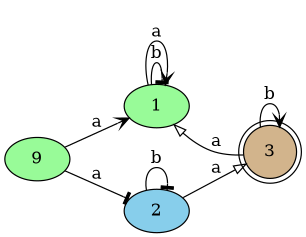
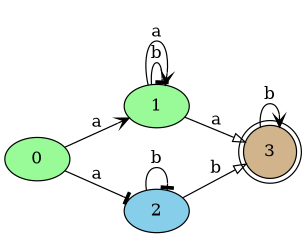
  digraph {
    fontname="DejaVu Serif"
    rankdir=LR
    node [fillcolor=palegreen fontname="DejaVu Serif" style=filled]
    edge [arrowhead=vee fontname="DejaVu Serif"]
-   n1 [label=9]
+   n1 [label=0]
    n2 [label=1]
    n3 [fillcolor=skyblue label=2]
    n4 [fillcolor=tan label=3 shape=doublecircle]
    n1 -> n2 [label=a]
    n1 -> n3 [arrowhead=tee label=a]
    n2 -> n2 [arrowhead=tee label=b]
    n2 -> n2 [label=a]
    n3 -> n3 [arrowhead=tee label=b]
-   n3 -> n4 [arrowhead=onormal label=a]
-   n4 -> n2 [arrowhead=onormal label=a]
+   n3 -> n4 [arrowhead=onormal label=b]
+   n2 -> n4 [arrowhead=onormal label=a]
    n4 -> n4 [label=b]
  }
